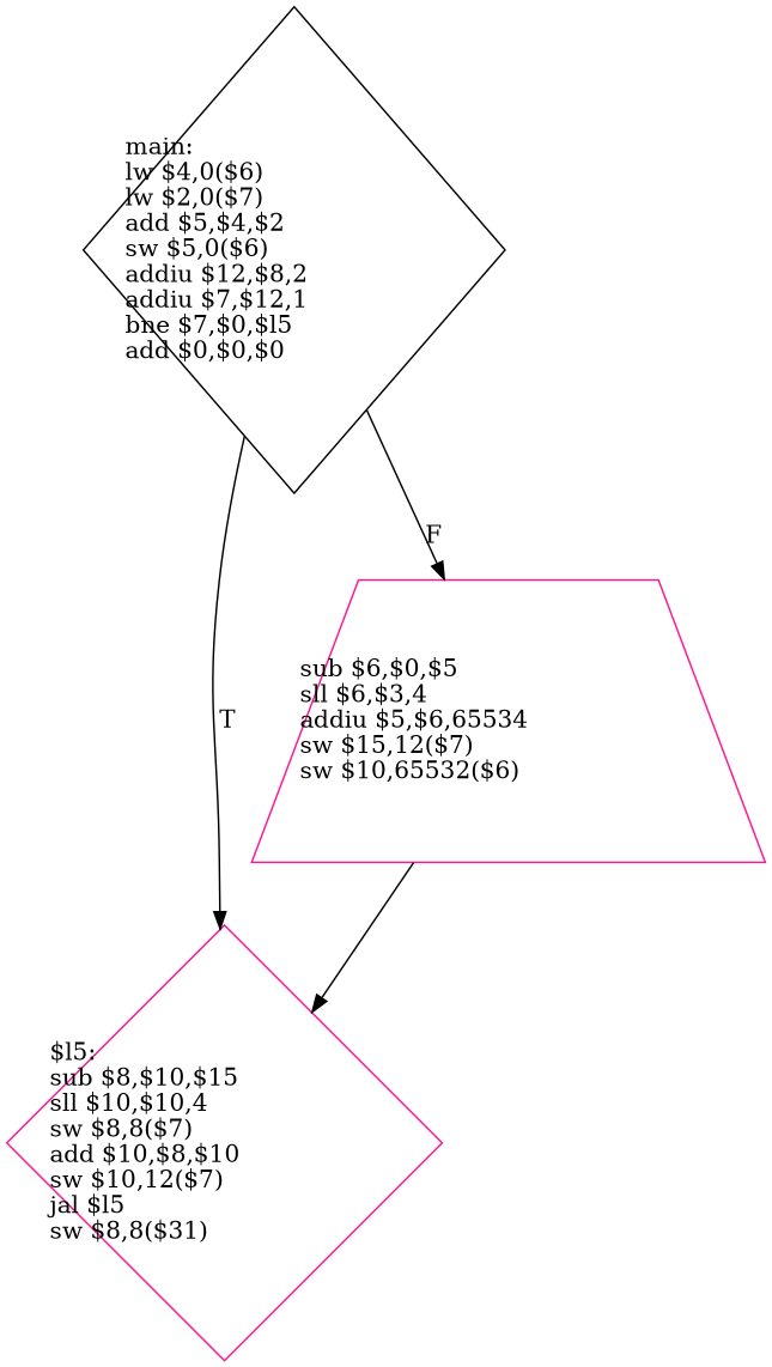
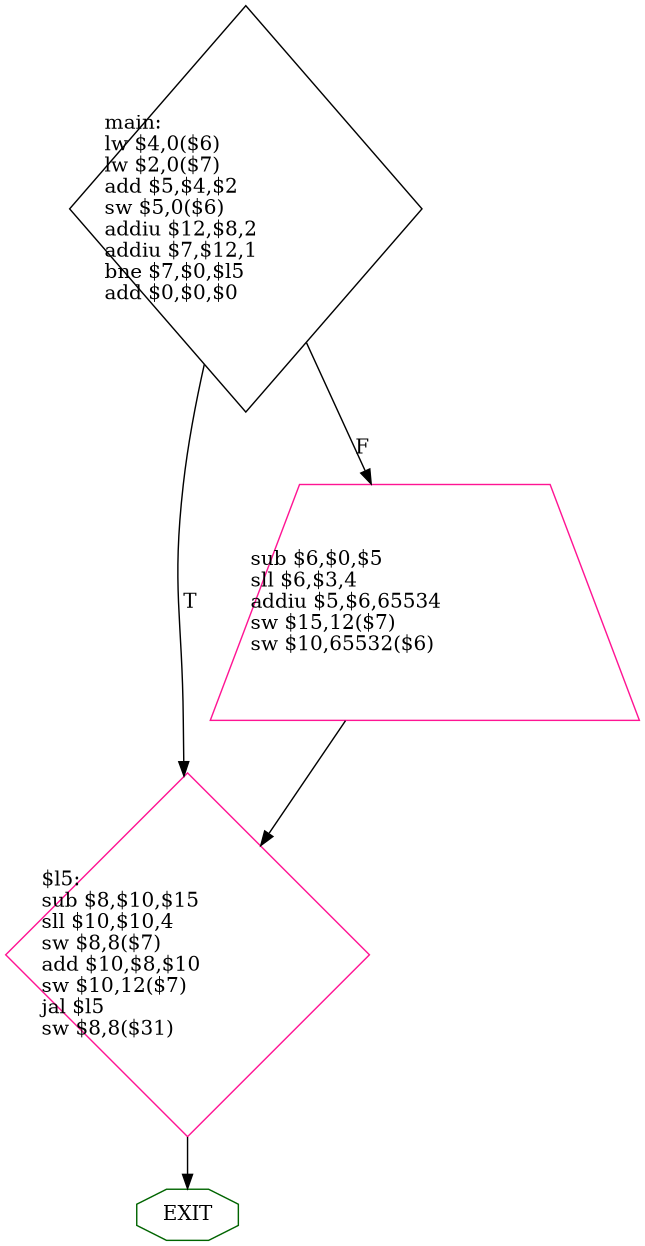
  digraph {
    node [shape=diamond color=deeppink]
    edge [style=filled]
    n1 [label="main:\llw $4,0($6)\llw $2,0($7)\ladd $5,$4,$2\lsw $5,0($6)\laddiu $12,$8,2\laddiu $7,$12,1\lbne $7,$0,$l5\ladd $0,$0,$0\l" color=black]
    n2 [label="$l5:\lsub $8,$10,$15\lsll $10,$10,4\lsw $8,8($7)\ladd $10,$8,$10\lsw $10,12($7)\ljal $l5\lsw $8,8($31)\l"]
    n3 [label="sub $6,$0,$5\lsll $6,$3,4\laddiu $5,$6,65534\lsw $15,12($7)\lsw $10,65532($6)\l" shape=trapezium]
+   EXIT [shape=octagon color=darkgreen]
    n1 -> n2 [label=T]
    n1 -> n3 [label=F]
+   n2 -> EXIT
    n3 -> n2
  }
